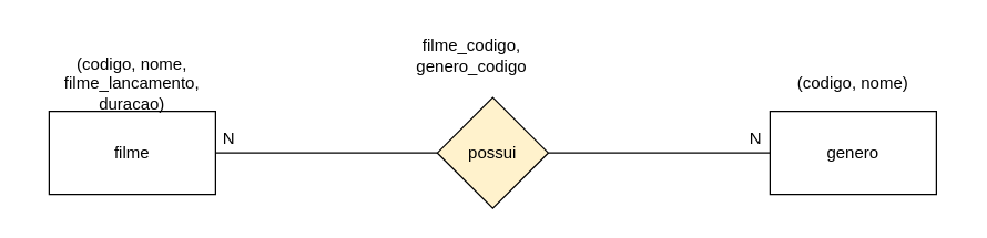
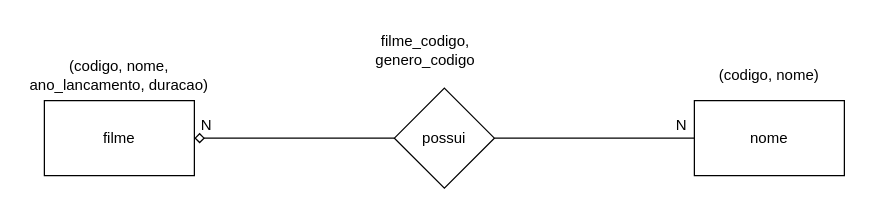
  <mxCell id="0" />
  <mxCell id="1" parent="0" />
  <mxCell id="2" value="filme" style="rounded=0;whiteSpace=wrap;html=1;" vertex="1" parent="1"><mxGeometry x="35" y="80" width="120" height="60" as="geometry" /></mxCell>
- <mxCell id="3" value="genero" style="rounded=0;whiteSpace=wrap;html=1;" vertex="1" parent="1"><mxGeometry x="555" y="80" width="120" height="60" as="geometry" /></mxCell>
- <mxCell id="4" value="(codigo, nome, filme_lancamento, duracao)" style="text;html=1;strokeColor=none;fillColor=none;align=center;verticalAlign=middle;whiteSpace=wrap;rounded=0;" vertex="1" parent="1"><mxGeometry x="20" y="40" width="150" height="40" as="geometry" /></mxCell>
+ <mxCell id="3" value="nome" style="rounded=0;whiteSpace=wrap;html=1;" vertex="1" parent="1"><mxGeometry x="555" y="80" width="120" height="60" as="geometry" /></mxCell>
+ <mxCell id="4" value="(codigo, nome, ano_lancamento, duracao)" style="text;html=1;strokeColor=none;fillColor=none;align=center;verticalAlign=middle;whiteSpace=wrap;rounded=0;" vertex="1" parent="1"><mxGeometry x="20" y="40" width="150" height="40" as="geometry" /></mxCell>
  <mxCell id="5" style="edgeStyle=orthogonalEdgeStyle;rounded=0;orthogonalLoop=1;jettySize=auto;html=1;entryX=0;entryY=0.5;entryDx=0;entryDy=0;endArrow=none;endFill=0;" edge="1" parent="1" source="7" target="3"><mxGeometry relative="1" as="geometry" /></mxCell>
- <mxCell id="6" style="edgeStyle=orthogonalEdgeStyle;rounded=0;orthogonalLoop=1;jettySize=auto;html=1;endArrow=none;endFill=0;" edge="1" parent="1" source="7" target="2"><mxGeometry relative="1" as="geometry" /></mxCell>
- <mxCell id="7" value="possui" style="rhombus;whiteSpace=wrap;html=1;fillColor=#fff2cc;" vertex="1" parent="1"><mxGeometry x="315" y="70" width="80" height="80" as="geometry" /></mxCell>
+ <mxCell id="6" style="edgeStyle=orthogonalEdgeStyle;rounded=0;orthogonalLoop=1;jettySize=auto;html=1;endArrow=diamond;endFill=0;" edge="1" parent="1" source="7" target="2"><mxGeometry relative="1" as="geometry" /></mxCell>
+ <mxCell id="7" value="possui" style="rhombus;whiteSpace=wrap;html=1;" vertex="1" parent="1"><mxGeometry x="315" y="70" width="80" height="80" as="geometry" /></mxCell>
  <mxCell id="8" value="(codigo, nome)" style="text;html=1;strokeColor=none;fillColor=none;align=center;verticalAlign=middle;whiteSpace=wrap;rounded=0;" vertex="1" parent="1"><mxGeometry x="540" y="40" width="150" height="40" as="geometry" /></mxCell>
  <mxCell id="9" value="N" style="text;html=1;strokeColor=none;fillColor=none;align=center;verticalAlign=middle;whiteSpace=wrap;rounded=0;" vertex="1" parent="1"><mxGeometry x="155" y="90" width="20" height="20" as="geometry" /></mxCell>
  <mxCell id="10" value="N" style="text;html=1;strokeColor=none;fillColor=none;align=center;verticalAlign=middle;whiteSpace=wrap;rounded=0;" vertex="1" parent="1"><mxGeometry x="535" y="90" width="20" height="20" as="geometry" /></mxCell>
  <mxCell id="11" value="filme_codigo, genero_codigo" style="text;html=1;strokeColor=none;fillColor=none;align=center;verticalAlign=middle;whiteSpace=wrap;rounded=0;" vertex="1" parent="1"><mxGeometry x="295" y="20" width="90" height="40" as="geometry" /></mxCell>
